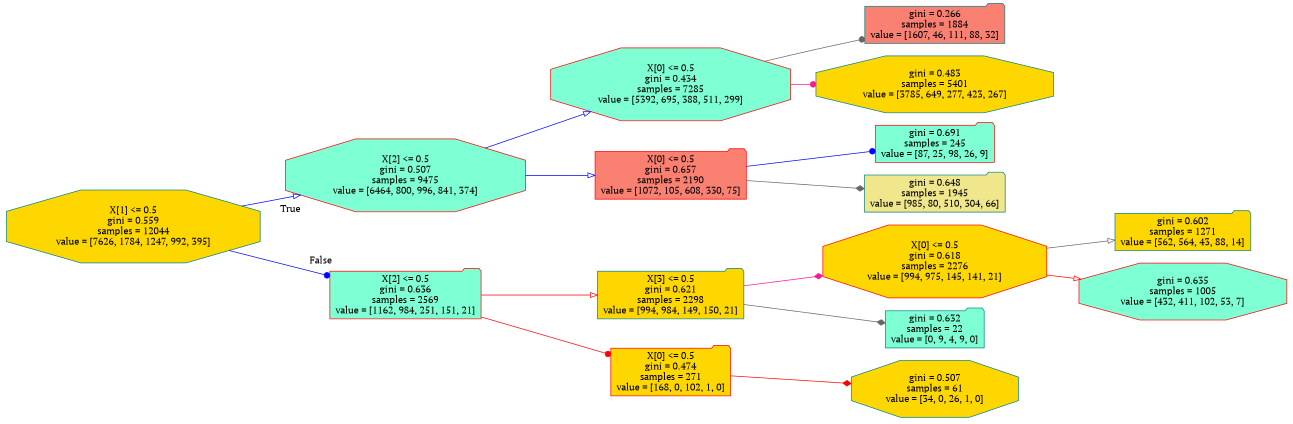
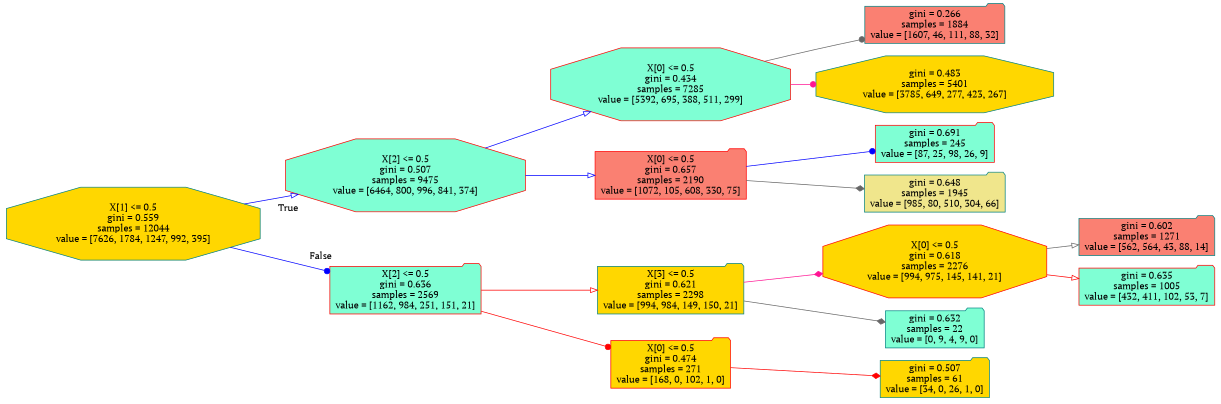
  digraph {
    fontname="PT Serif"
    rankdir=LR
    node [color=teal fillcolor=gold fontname="PT Serif" shape=folder style=filled]
    edge [arrowhead=onormal color=blue fontname="PT Serif"]
    n1 [label="X[1] <= 0.5\ngini = 0.559\nsamples = 12044\nvalue = [7626, 1784, 1247, 992, 395]" shape=octagon]
    n2 [color=red fillcolor=aquamarine label="X[2] <= 0.5\ngini = 0.507\nsamples = 9475\nvalue = [6464, 800, 996, 841, 374]" shape=octagon]
    n3 [color=red fillcolor=aquamarine label="X[2] <= 0.5\ngini = 0.636\nsamples = 2569\nvalue = [1162, 984, 251, 151, 21]"]
    n4 [color=red fillcolor=aquamarine label="X[0] <= 0.5\ngini = 0.434\nsamples = 7285\nvalue = [5392, 695, 388, 511, 299]" shape=octagon]
    n5 [color=red fillcolor=salmon label="X[0] <= 0.5\ngini = 0.657\nsamples = 2190\nvalue = [1072, 105, 608, 330, 75]"]
    n6 [label="X[3] <= 0.5\ngini = 0.621\nsamples = 2298\nvalue = [994, 984, 149, 150, 21]"]
    n7 [color=red label="X[0] <= 0.5\ngini = 0.474\nsamples = 271\nvalue = [168, 0, 102, 1, 0]"]
    n8 [fillcolor=salmon label="gini = 0.266\nsamples = 1884\nvalue = [1607, 46, 111, 88, 32]"]
    n9 [label="gini = 0.483\nsamples = 5401\nvalue = [3785, 649, 277, 423, 267]" shape=octagon]
    n10 [color=red fillcolor=aquamarine label="gini = 0.691\nsamples = 245\nvalue = [87, 25, 98, 26, 9]"]
    n11 [fillcolor=khaki label="gini = 0.648\nsamples = 1945\nvalue = [985, 80, 510, 304, 66]"]
    n12 [color=red label="X[0] <= 0.5\ngini = 0.618\nsamples = 2276\nvalue = [994, 975, 145, 141, 21]" shape=octagon]
    n13 [fillcolor=aquamarine label="gini = 0.632\nsamples = 22\nvalue = [0, 9, 4, 9, 0]"]
-   n14 [label="gini = 0.507\nsamples = 61\nvalue = [34, 0, 26, 1, 0]" shape=octagon]
-   n15 [label="gini = 0.602\nsamples = 1271\nvalue = [562, 564, 43, 88, 14]"]
-   n16 [color=red fillcolor=aquamarine label="gini = 0.635\nsamples = 1005\nvalue = [432, 411, 102, 53, 7]" shape=octagon]
+   n14 [label="gini = 0.507\nsamples = 61\nvalue = [34, 0, 26, 1, 0]"]
+   n15 [fillcolor=salmon label="gini = 0.602\nsamples = 1271\nvalue = [562, 564, 43, 88, 14]"]
+   n16 [color=red fillcolor=aquamarine label="gini = 0.635\nsamples = 1005\nvalue = [432, 411, 102, 53, 7]"]
    n1 -> n2 [headlabel=True labelangle=45 labeldistance=2.5]
    n1 -> n3 [arrowhead=dot headlabel=False labelangle=-45 labeldistance=2.5]
    n2 -> n4
    n2 -> n5
    n3 -> n6 [color=red]
    n3 -> n7 [arrowhead=dot color=red]
    n4 -> n8 [arrowhead=dot color=gray40]
    n4 -> n9 [arrowhead=dot color=deeppink]
    n5 -> n10 [arrowhead=dot]
    n5 -> n11 [arrowhead=diamond color=gray40]
    n6 -> n12 [arrowhead=diamond color=deeppink]
    n6 -> n13 [arrowhead=diamond color=gray40]
    n7 -> n14 [arrowhead=diamond color=red]
    n12 -> n15 [color=gray40]
    n12 -> n16 [color=red]
  }
